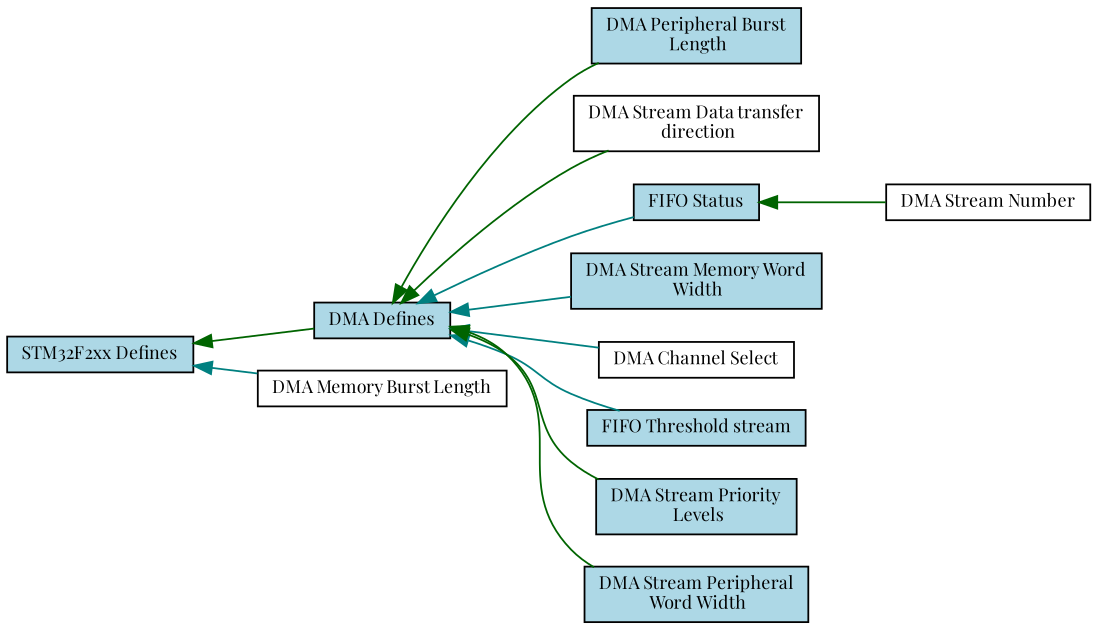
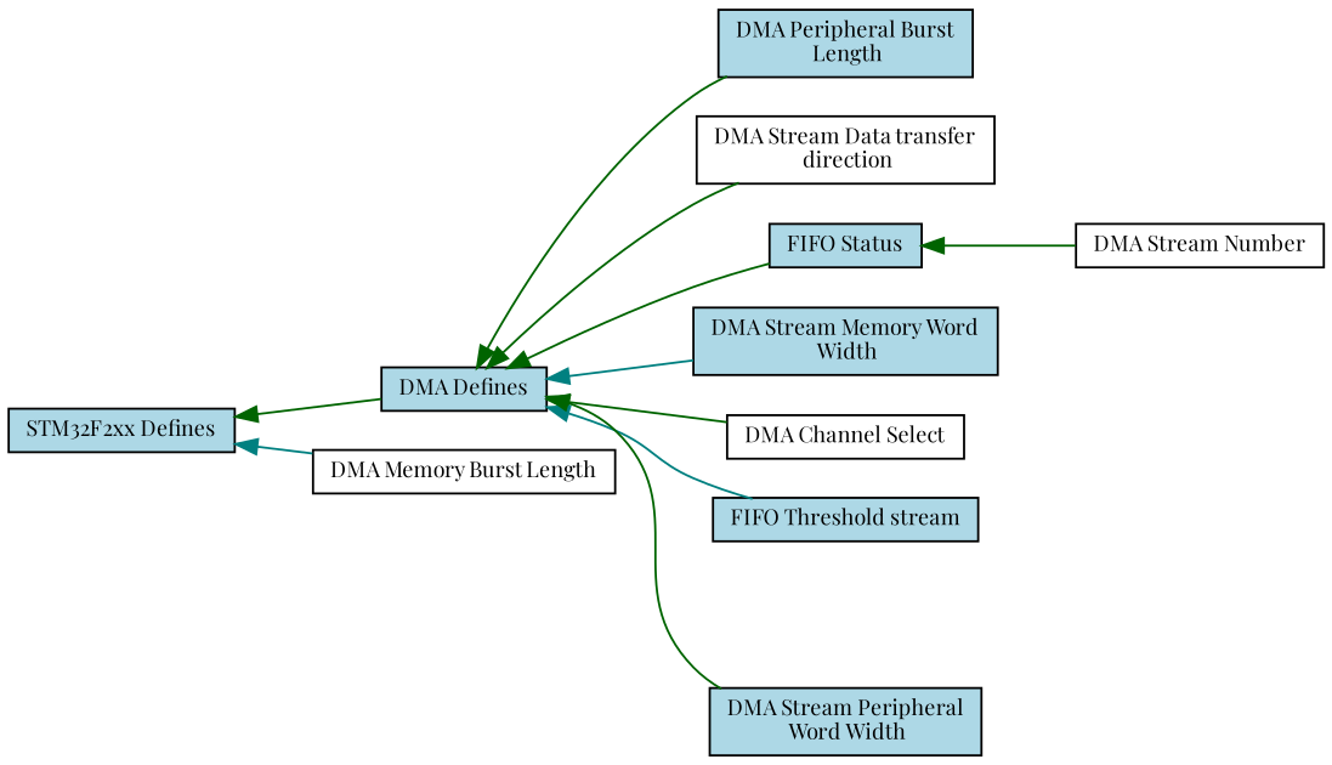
  digraph {
    fontname="Playfair Display"
    rankdir=LR
    node [color=black fillcolor=lightblue fontname="Playfair Display" fontsize=10 shape=record style=filled]
    edge [color=darkgreen dir=back fontname="Playfair Display" fontsize=10 labelfontname=Helvetica labelfontsize=10 shape=plaintext style=solid]
    n1 [height=0.2 label="STM32F2xx Defines" width=0.4]
    n2 [fontcolor=black height=0.2 label="DMA Defines" width=0.4]
    n3 [fillcolor=white height=0.2 label="DMA Memory Burst Length" width=0.4]
    n4 [height=0.2 label="DMA Peripheral Burst\l Length" width=0.4]
    n5 [fillcolor=white height=0.2 label="DMA Stream Data transfer\l direction" width=0.4]
    n6 [height=0.2 label="FIFO Status" width=0.4]
    n7 [height=0.2 label="DMA Stream Memory Word\l Width" width=0.4]
    n8 [fillcolor=white height=0.2 label="DMA Channel Select" width=0.4]
    n9 [height=0.2 label="FIFO Threshold stream" width=0.4]
-   n10 [height=0.2 label="DMA Stream Priority\l Levels" width=0.4]
    n11 [height=0.2 label="DMA Stream Peripheral\l Word Width" width=0.4]
    n12 [fillcolor=white height=0.2 label="DMA Stream Number" width=0.4]
    n1 -> n2
    n1 -> n3 [color=teal]
    n2 -> n4
    n2 -> n5
-   n2 -> n6 [color=teal]
+   n2 -> n6
    n2 -> n7 [color=teal]
-   n2 -> n8 [color=teal]
+   n2 -> n8
    n2 -> n9 [color=teal]
-   n2 -> n10
    n2 -> n11
    n6 -> n12
  }
